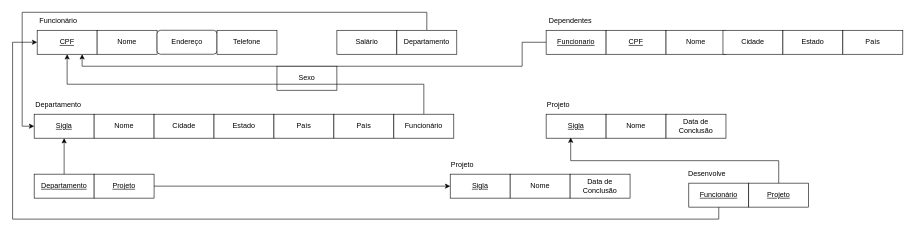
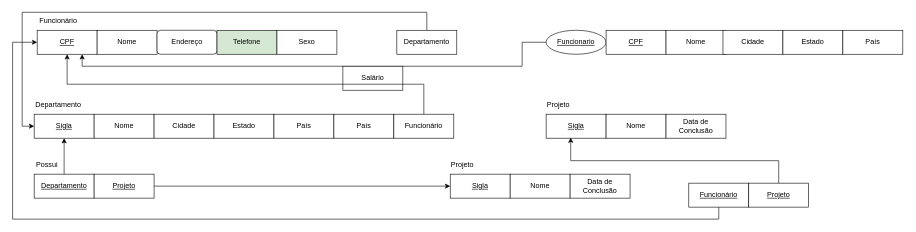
  <mxCell id="0" />
  <mxCell id="1" parent="0" />
  <mxCell id="2" value="&lt;u&gt;CPF&lt;/u&gt;" style="whiteSpace=wrap;html=1;align=center;" vertex="1" parent="1"><mxGeometry x="61" y="50" width="100" height="40" as="geometry" /></mxCell>
  <mxCell id="3" value="Funcionário" style="text;html=1;align=center;verticalAlign=middle;resizable=0;points=[];autosize=1;strokeColor=none;fillColor=none;" vertex="1" parent="1"><mxGeometry x="51" y="20" width="90" height="30" as="geometry" /></mxCell>
  <mxCell id="4" value="&lt;u&gt;Sigla&lt;/u&gt;" style="whiteSpace=wrap;html=1;align=center;" vertex="1" parent="1"><mxGeometry x="56" y="190" width="100" height="40" as="geometry" /></mxCell>
  <mxCell id="5" value="Departamento" style="text;html=1;align=center;verticalAlign=middle;resizable=0;points=[];autosize=1;strokeColor=none;fillColor=none;" vertex="1" parent="1"><mxGeometry x="46" y="160" width="100" height="30" as="geometry" /></mxCell>
  <mxCell id="6" style="edgeStyle=orthogonalEdgeStyle;rounded=0;orthogonalLoop=1;jettySize=auto;html=1;exitX=0;exitY=0.5;exitDx=0;exitDy=0;entryX=0.75;entryY=1;entryDx=0;entryDy=0;" edge="1" parent="1" source="7" target="2"><mxGeometry relative="1" as="geometry"><Array as="points"><mxPoint x="870" y="70" /><mxPoint x="870" y="110" /><mxPoint x="136" y="110" /></Array></mxGeometry></mxCell>
- <mxCell id="7" value="&lt;u&gt;Funcionario&lt;/u&gt;" style="whiteSpace=wrap;html=1;align=center;" vertex="1" parent="1"><mxGeometry x="910" y="50" width="100" height="40" as="geometry" /></mxCell>
- <mxCell id="8" value="Dependentes" style="text;html=1;align=center;verticalAlign=middle;resizable=0;points=[];autosize=1;strokeColor=none;fillColor=none;" vertex="1" parent="1"><mxGeometry x="900" y="20" width="100" height="30" as="geometry" /></mxCell>
+ <mxCell id="7" value="&lt;u&gt;Funcionario&lt;/u&gt;" style="ellipse;whiteSpace=wrap;html=1;align=center;" vertex="1" parent="1"><mxGeometry x="910" y="50" width="100" height="40" as="geometry" /></mxCell>
  <mxCell id="9" value="&lt;u&gt;Sigla&lt;/u&gt;" style="whiteSpace=wrap;html=1;align=center;" vertex="1" parent="1"><mxGeometry x="910" y="190" width="100" height="40" as="geometry" /></mxCell>
  <mxCell id="10" value="Projeto" style="text;html=1;align=center;verticalAlign=middle;resizable=0;points=[];autosize=1;strokeColor=none;fillColor=none;" vertex="1" parent="1"><mxGeometry x="900" y="160" width="60" height="30" as="geometry" /></mxCell>
  <mxCell id="11" value="Nome" style="whiteSpace=wrap;html=1;align=center;" vertex="1" parent="1"><mxGeometry x="161" y="50" width="100" height="40" as="geometry" /></mxCell>
  <mxCell id="12" value="Endereço" style="whiteSpace=wrap;html=1;align=center;rounded=1;" vertex="1" parent="1"><mxGeometry x="261" y="50" width="100" height="40" as="geometry" /></mxCell>
- <mxCell id="13" value="Telefone" style="whiteSpace=wrap;html=1;align=center;" vertex="1" parent="1"><mxGeometry x="361" y="50" width="100" height="40" as="geometry" /></mxCell>
- <mxCell id="14" value="Sexo" style="whiteSpace=wrap;html=1;align=center;" vertex="1" parent="1"><mxGeometry x="461" y="110" width="100" height="40" as="geometry" /></mxCell>
- <mxCell id="15" value="Salário" style="whiteSpace=wrap;html=1;align=center;" vertex="1" parent="1"><mxGeometry x="561" y="50" width="100" height="40" as="geometry" /></mxCell>
+ <mxCell id="13" value="Telefone" style="whiteSpace=wrap;html=1;align=center;fillColor=#d5e8d4;" vertex="1" parent="1"><mxGeometry x="361" y="50" width="100" height="40" as="geometry" /></mxCell>
+ <mxCell id="14" value="Sexo" style="whiteSpace=wrap;html=1;align=center;" vertex="1" parent="1"><mxGeometry x="461" y="50" width="100" height="40" as="geometry" /></mxCell>
+ <mxCell id="15" value="Salário" style="whiteSpace=wrap;html=1;align=center;" vertex="1" parent="1"><mxGeometry x="571" y="110" width="100" height="40" as="geometry" /></mxCell>
  <mxCell id="16" value="Nome" style="whiteSpace=wrap;html=1;align=center;" vertex="1" parent="1"><mxGeometry x="156" y="190" width="100" height="40" as="geometry" /></mxCell>
  <mxCell id="17" value="Cidade" style="whiteSpace=wrap;html=1;align=center;" vertex="1" parent="1"><mxGeometry x="256" y="190" width="100" height="40" as="geometry" /></mxCell>
  <mxCell id="18" value="Estado" style="whiteSpace=wrap;html=1;align=center;" vertex="1" parent="1"><mxGeometry x="356" y="190" width="100" height="40" as="geometry" /></mxCell>
  <mxCell id="19" value="País" style="whiteSpace=wrap;html=1;align=center;" vertex="1" parent="1"><mxGeometry x="456" y="190" width="100" height="40" as="geometry" /></mxCell>
  <mxCell id="20" value="Nome" style="whiteSpace=wrap;html=1;align=center;" vertex="1" parent="1"><mxGeometry x="1010" y="190" width="100" height="40" as="geometry" /></mxCell>
  <mxCell id="21" value="Data de Conclusão" style="whiteSpace=wrap;html=1;align=center;" vertex="1" parent="1"><mxGeometry x="1110" y="190" width="100" height="40" as="geometry" /></mxCell>
  <mxCell id="22" value="&lt;u&gt;CPF&lt;/u&gt;" style="whiteSpace=wrap;html=1;align=center;" vertex="1" parent="1"><mxGeometry x="1010" y="50" width="100" height="40" as="geometry" /></mxCell>
  <mxCell id="23" value="Nome" style="whiteSpace=wrap;html=1;align=center;" vertex="1" parent="1"><mxGeometry x="1110" y="50" width="100" height="40" as="geometry" /></mxCell>
  <mxCell id="24" value="Cidade" style="whiteSpace=wrap;html=1;align=center;" vertex="1" parent="1"><mxGeometry x="1205" y="50" width="100" height="40" as="geometry" /></mxCell>
  <mxCell id="25" value="Estado" style="whiteSpace=wrap;html=1;align=center;" vertex="1" parent="1"><mxGeometry x="1305" y="50" width="100" height="40" as="geometry" /></mxCell>
  <mxCell id="26" value="País" style="whiteSpace=wrap;html=1;align=center;" vertex="1" parent="1"><mxGeometry x="1405" y="50" width="100" height="40" as="geometry" /></mxCell>
  <mxCell id="27" style="edgeStyle=orthogonalEdgeStyle;rounded=0;orthogonalLoop=1;jettySize=auto;html=1;exitX=0.5;exitY=0;exitDx=0;exitDy=0;entryX=0;entryY=0.5;entryDx=0;entryDy=0;" edge="1" parent="1" source="28" target="4"><mxGeometry relative="1" as="geometry"><Array as="points"><mxPoint x="711" y="20" /><mxPoint x="36" y="20" /><mxPoint x="36" y="210" /></Array></mxGeometry></mxCell>
  <mxCell id="28" value="Departamento" style="whiteSpace=wrap;html=1;align=center;" vertex="1" parent="1"><mxGeometry x="661" y="50" width="100" height="40" as="geometry" /></mxCell>
  <mxCell id="29" value="País" style="whiteSpace=wrap;html=1;align=center;" vertex="1" parent="1"><mxGeometry x="556" y="190" width="100" height="40" as="geometry" /></mxCell>
  <mxCell id="30" style="edgeStyle=orthogonalEdgeStyle;rounded=0;orthogonalLoop=1;jettySize=auto;html=1;exitX=0.5;exitY=1;exitDx=0;exitDy=0;entryX=0;entryY=0.5;entryDx=0;entryDy=0;" edge="1" parent="1" source="31" target="2"><mxGeometry relative="1" as="geometry"><Array as="points"><mxPoint x="1198" y="365" /><mxPoint x="20" y="365" /><mxPoint x="20" y="70" /></Array></mxGeometry></mxCell>
  <mxCell id="31" value="&lt;u&gt;Funcionário&lt;/u&gt;" style="whiteSpace=wrap;html=1;align=center;" vertex="1" parent="1"><mxGeometry x="1148" y="305" width="100" height="40" as="geometry" /></mxCell>
- <mxCell id="32" value="Desenvolve" style="text;html=1;align=center;verticalAlign=middle;resizable=0;points=[];autosize=1;strokeColor=none;fillColor=none;" vertex="1" parent="1"><mxGeometry x="1133" y="275" width="90" height="30" as="geometry" /></mxCell>
  <mxCell id="33" value="&lt;u&gt;Projeto&lt;/u&gt;" style="whiteSpace=wrap;html=1;align=center;" vertex="1" parent="1"><mxGeometry x="1248" y="305" width="100" height="40" as="geometry" /></mxCell>
  <mxCell id="34" value="&lt;u&gt;Sigla&lt;/u&gt;" style="whiteSpace=wrap;html=1;align=center;" vertex="1" parent="1"><mxGeometry x="750" y="290" width="100" height="40" as="geometry" /></mxCell>
  <mxCell id="35" value="Projeto" style="text;html=1;align=center;verticalAlign=middle;resizable=0;points=[];autosize=1;strokeColor=none;fillColor=none;" vertex="1" parent="1"><mxGeometry x="740" y="260" width="60" height="30" as="geometry" /></mxCell>
  <mxCell id="36" value="Nome" style="whiteSpace=wrap;html=1;align=center;" vertex="1" parent="1"><mxGeometry x="850" y="290" width="100" height="40" as="geometry" /></mxCell>
  <mxCell id="37" value="Data de Conclusão" style="whiteSpace=wrap;html=1;align=center;" vertex="1" parent="1"><mxGeometry x="950" y="290" width="100" height="40" as="geometry" /></mxCell>
  <mxCell id="38" style="edgeStyle=orthogonalEdgeStyle;rounded=0;orthogonalLoop=1;jettySize=auto;html=1;exitX=0.5;exitY=0;exitDx=0;exitDy=0;entryX=0.5;entryY=1;entryDx=0;entryDy=0;" edge="1" parent="1" source="39" target="2"><mxGeometry relative="1" as="geometry" /></mxCell>
  <mxCell id="39" value="Funcionário" style="whiteSpace=wrap;html=1;align=center;" vertex="1" parent="1"><mxGeometry x="656" y="190" width="100" height="40" as="geometry" /></mxCell>
  <mxCell id="40" style="edgeStyle=orthogonalEdgeStyle;rounded=0;orthogonalLoop=1;jettySize=auto;html=1;exitX=0.5;exitY=0;exitDx=0;exitDy=0;" edge="1" parent="1" source="41" target="4"><mxGeometry relative="1" as="geometry" /></mxCell>
  <mxCell id="41" value="&lt;u&gt;Departamento&lt;/u&gt;" style="whiteSpace=wrap;html=1;align=center;" vertex="1" parent="1"><mxGeometry x="56" y="290" width="100" height="40" as="geometry" /></mxCell>
+ <mxCell id="42" value="Possui" style="text;html=1;align=center;verticalAlign=middle;resizable=0;points=[];autosize=1;strokeColor=none;fillColor=none;" vertex="1" parent="1"><mxGeometry x="47" y="260" width="60" height="30" as="geometry" /></mxCell>
  <mxCell id="43" style="edgeStyle=orthogonalEdgeStyle;rounded=0;orthogonalLoop=1;jettySize=auto;html=1;exitX=1;exitY=0.5;exitDx=0;exitDy=0;entryX=0;entryY=0.5;entryDx=0;entryDy=0;" edge="1" parent="1" source="44" target="34"><mxGeometry relative="1" as="geometry" /></mxCell>
  <mxCell id="44" value="&lt;u&gt;Projeto&lt;/u&gt;" style="whiteSpace=wrap;html=1;align=center;" vertex="1" parent="1"><mxGeometry x="156" y="290" width="100" height="40" as="geometry" /></mxCell>
  <mxCell id="45" style="edgeStyle=orthogonalEdgeStyle;rounded=0;orthogonalLoop=1;jettySize=auto;html=1;exitX=0.5;exitY=0;exitDx=0;exitDy=0;entryX=0.41;entryY=0.975;entryDx=0;entryDy=0;entryPerimeter=0;" edge="1" parent="1" source="33" target="9"><mxGeometry relative="1" as="geometry" /></mxCell>
